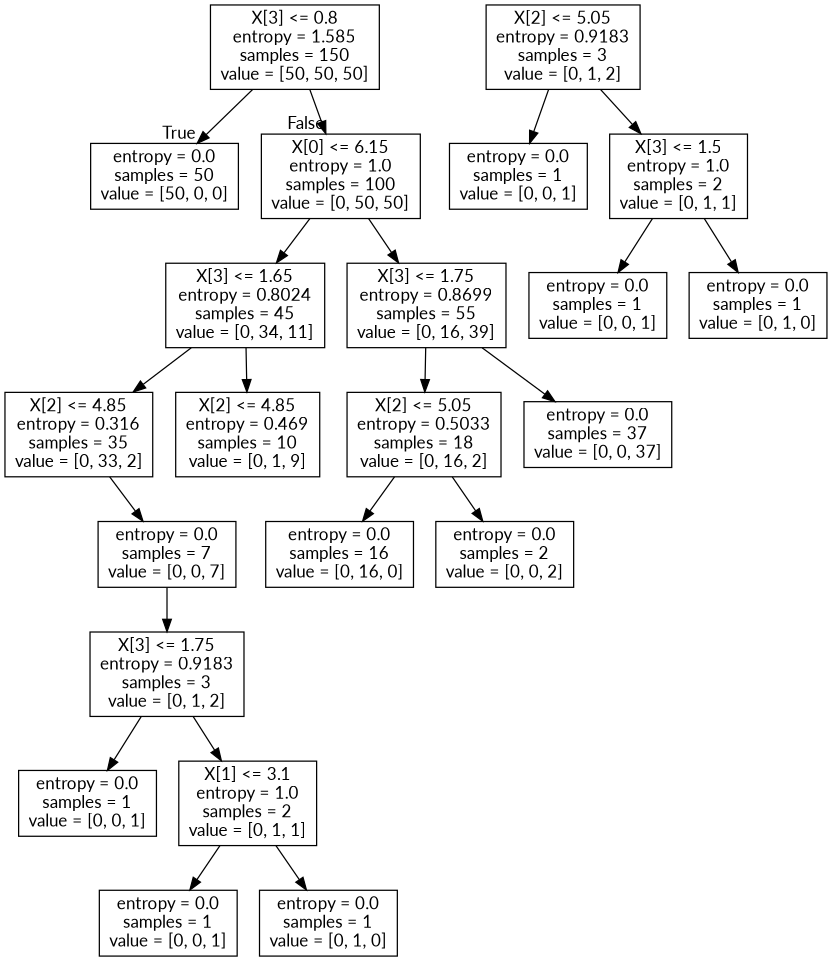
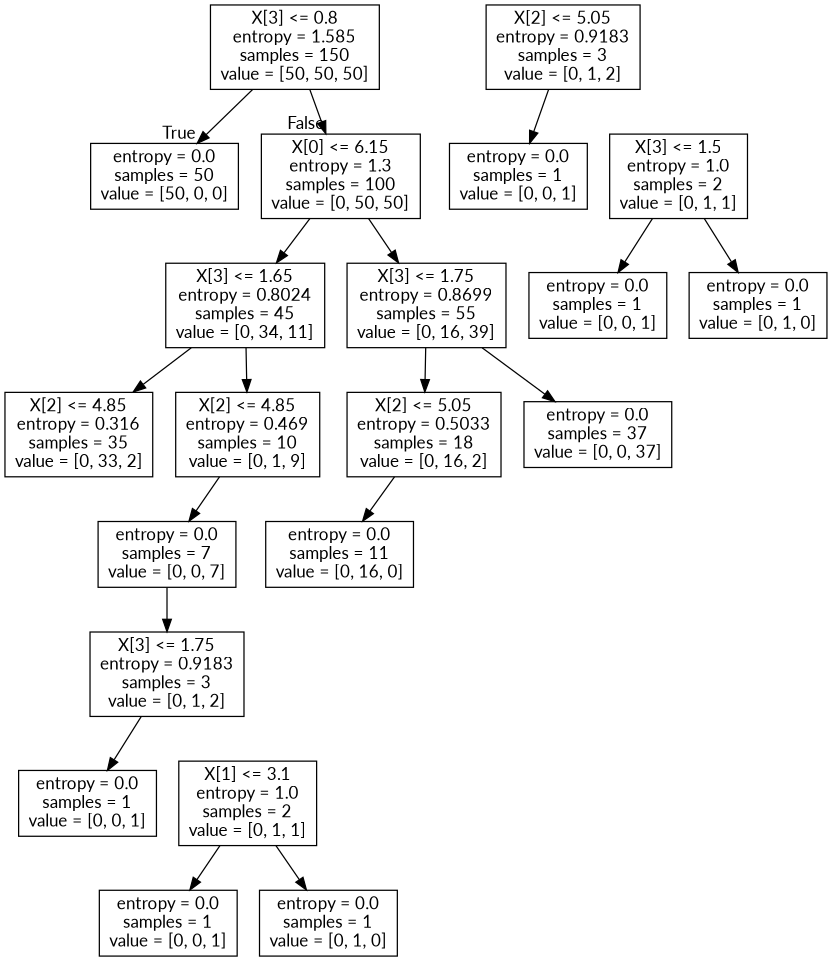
  digraph {
    fontname=Lato
    node [fontname=Lato shape=box]
    edge [fontname=Lato]
    n1 [label="X[3] <= 0.8\nentropy = 1.585\nsamples = 150\nvalue = [50, 50, 50]"]
    n2 [label="entropy = 0.0\nsamples = 50\nvalue = [50, 0, 0]"]
-   n3 [label="X[0] <= 6.15\nentropy = 1.0\nsamples = 100\nvalue = [0, 50, 50]"]
+   n3 [label="X[0] <= 6.15\nentropy = 1.3\nsamples = 100\nvalue = [0, 50, 50]"]
    n4 [label="X[3] <= 1.65\nentropy = 0.8024\nsamples = 45\nvalue = [0, 34, 11]"]
    n5 [label="X[3] <= 1.75\nentropy = 0.8699\nsamples = 55\nvalue = [0, 16, 39]"]
    n6 [label="X[2] <= 4.85\nentropy = 0.316\nsamples = 35\nvalue = [0, 33, 2]"]
    n7 [label="X[2] <= 4.85\nentropy = 0.469\nsamples = 10\nvalue = [0, 1, 9]"]
    n8 [label="X[2] <= 5.05\nentropy = 0.5033\nsamples = 18\nvalue = [0, 16, 2]"]
    n9 [label="entropy = 0.0\nsamples = 37\nvalue = [0, 0, 37]"]
    n10 [label="entropy = 0.0\nsamples = 7\nvalue = [0, 0, 7]"]
    n11 [label="X[2] <= 5.05\nentropy = 0.9183\nsamples = 3\nvalue = [0, 1, 2]"]
    n12 [label="entropy = 0.0\nsamples = 1\nvalue = [0, 0, 1]"]
    n13 [label="X[3] <= 1.5\nentropy = 1.0\nsamples = 2\nvalue = [0, 1, 1]"]
    n14 [label="entropy = 0.0\nsamples = 1\nvalue = [0, 0, 1]"]
    n15 [label="entropy = 0.0\nsamples = 1\nvalue = [0, 1, 0]"]
    n16 [label="X[3] <= 1.75\nentropy = 0.9183\nsamples = 3\nvalue = [0, 1, 2]"]
    n17 [label="entropy = 0.0\nsamples = 1\nvalue = [0, 0, 1]"]
    n18 [label="X[1] <= 3.1\nentropy = 1.0\nsamples = 2\nvalue = [0, 1, 1]"]
    n19 [label="entropy = 0.0\nsamples = 1\nvalue = [0, 0, 1]"]
    n20 [label="entropy = 0.0\nsamples = 1\nvalue = [0, 1, 0]"]
-   n21 [label="entropy = 0.0\nsamples = 16\nvalue = [0, 16, 0]"]
-   n22 [label="entropy = 0.0\nsamples = 2\nvalue = [0, 0, 2]"]
+   n21 [label="entropy = 0.0\nsamples = 11\nvalue = [0, 16, 0]"]
    n1 -> n2 [headlabel=True labelangle=45 labeldistance=2.5]
    n1 -> n3 [headlabel=False labelangle=-45 labeldistance=2.5]
    n3 -> n4
    n3 -> n5
    n4 -> n6
    n4 -> n7
    n5 -> n8
    n5 -> n9
-   n6 -> n10
+   n7 -> n10
    n8 -> n21
-   n8 -> n22
    n10 -> n16
    n11 -> n12
-   n11 -> n13
    n13 -> n14
    n13 -> n15
    n16 -> n17
-   n16 -> n18
    n18 -> n19
    n18 -> n20
  }
